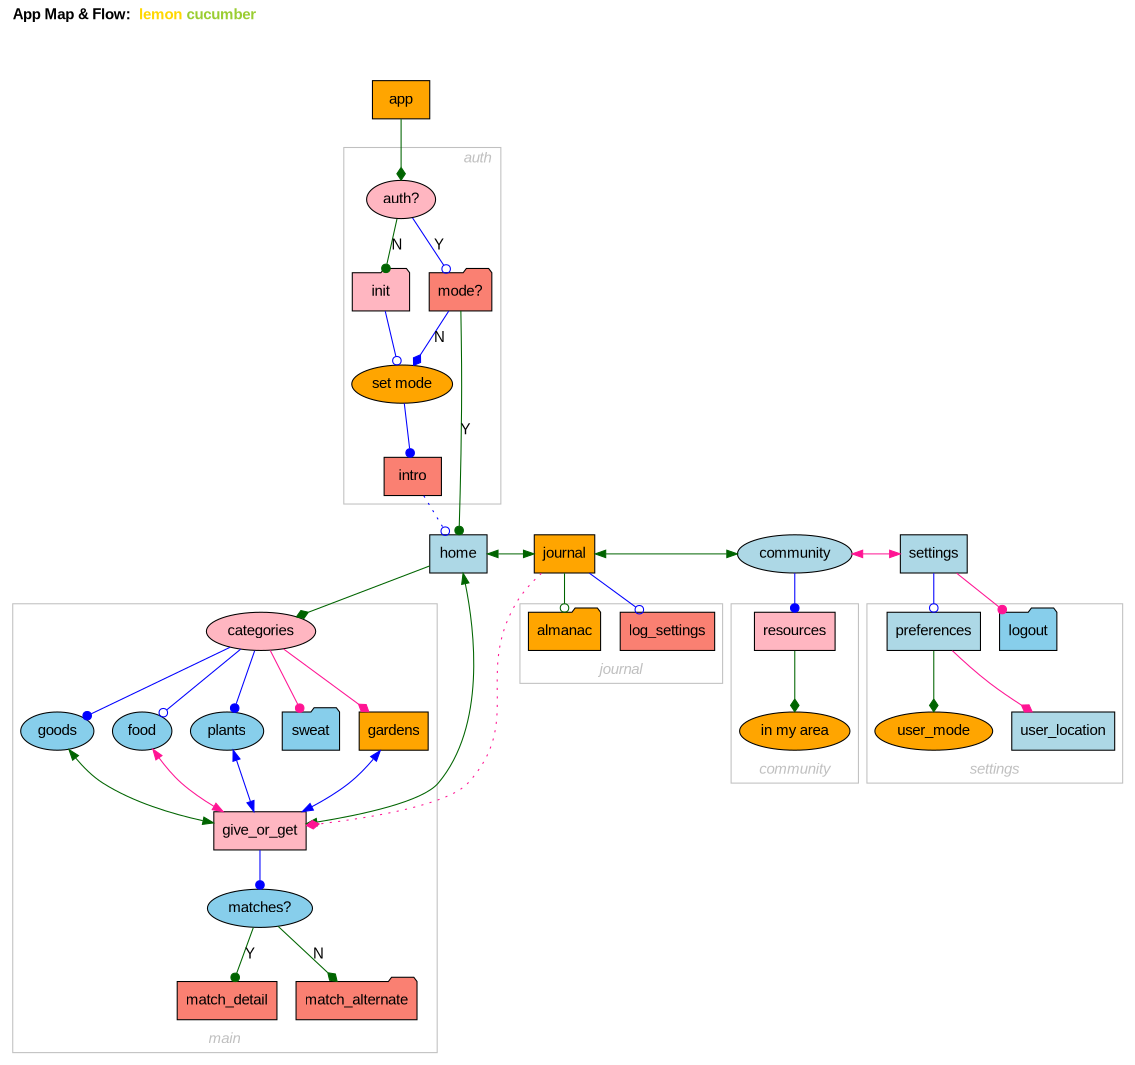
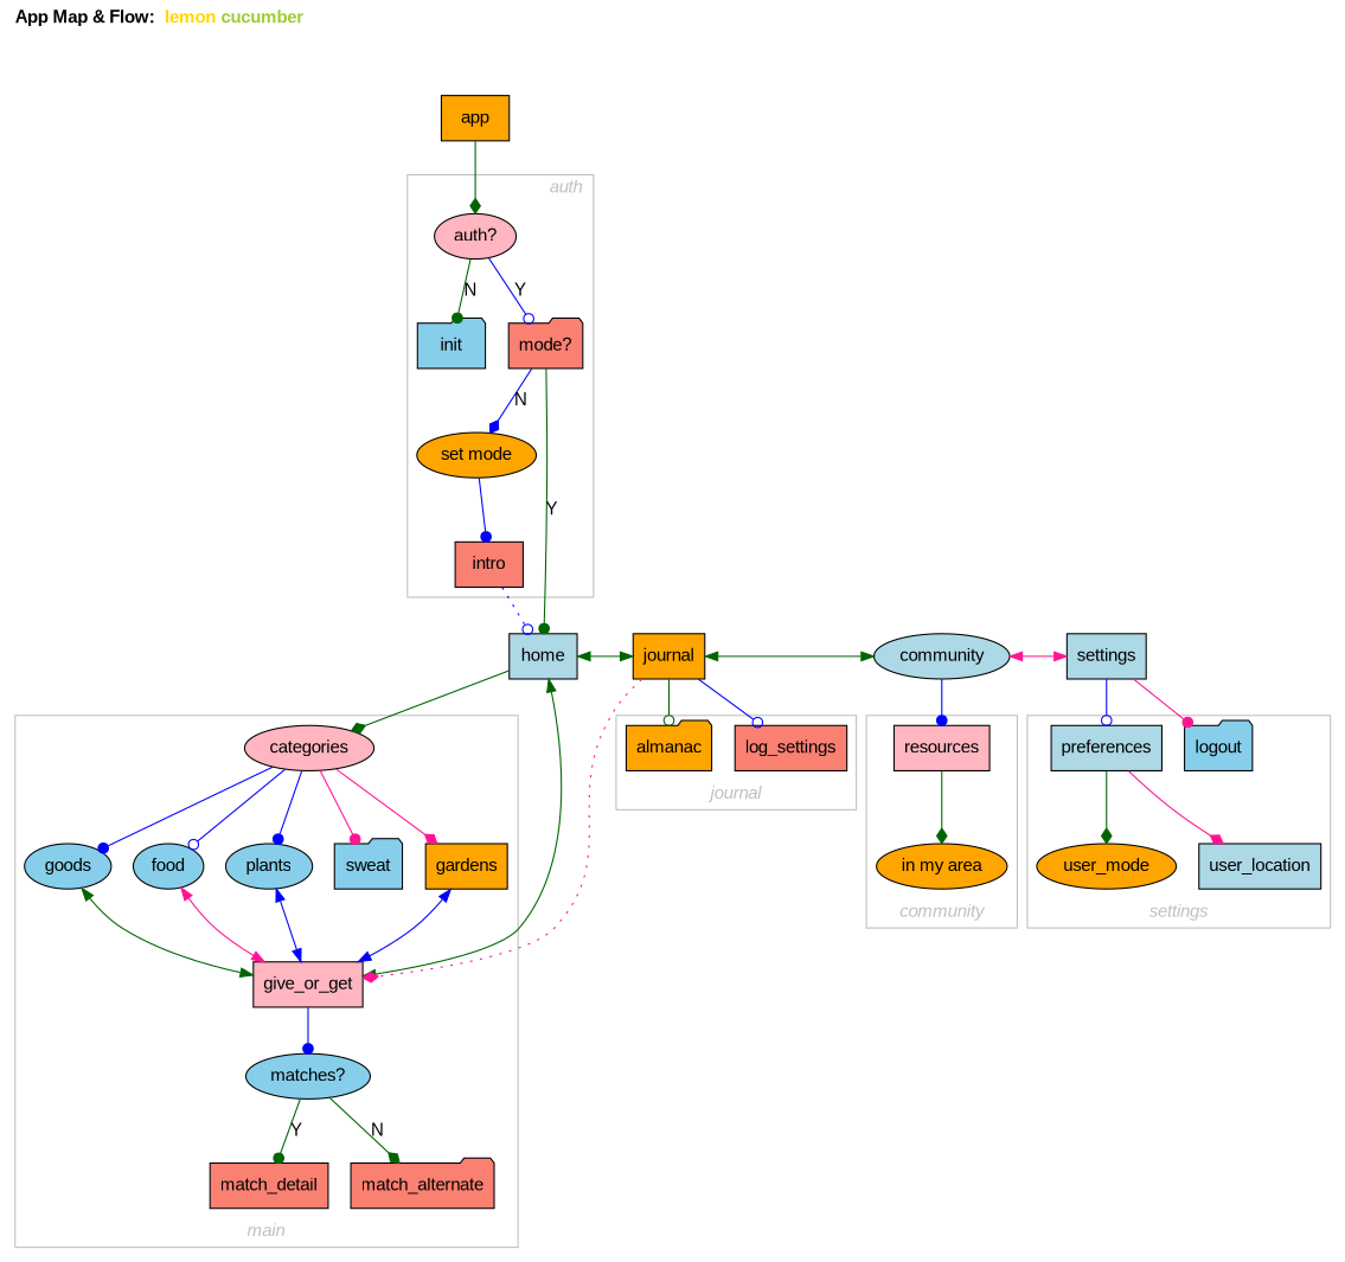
  digraph {
    fontname=Arial
    label=<<font color="black"><b>App Map &amp; Flow: </b></font> <font color="gold"><b>lemon</b></font><font color="yellowgreen"><b> cucumber</b></font><br /><br />>
    labelfontname=Arial
    labeljust=l
    labelloc=t
    node [fillcolor=orange fontname=Arial shape=box style=filled]
    edge [color=blue fontname=Arial arrowhead=dot]
    home [fillcolor=lightblue]
    journal
    settings [fillcolor=lightblue]
    community [fillcolor=lightblue shape=ellipse]
    n5 [fillcolor=lightpink label="auth?" shape=ellipse]
    n6 [fillcolor=salmon label="mode?" shape=folder]
-   init [fillcolor=lightpink shape=folder]
+   init [fillcolor=skyblue shape=folder]
    n8 [label="set mode" shape=ellipse]
    intro [fillcolor=salmon]
    categories [fillcolor=lightpink shape=ellipse]
    food [fillcolor=skyblue shape=ellipse]
    plants [fillcolor=skyblue shape=ellipse]
    goods [fillcolor=skyblue shape=ellipse]
    sweat [fillcolor=skyblue shape=folder]
    gardens
    give_or_get [fillcolor=lightpink]
    n17 [fillcolor=skyblue label="matches?" shape=ellipse]
    match_detail [fillcolor=salmon]
    match_alternate [fillcolor=salmon shape=folder]
    almanac [shape=folder]
    n21 [fillcolor=salmon label=log_settings]
    resources [fillcolor=lightpink]
    n23 [label="in my area" shape=ellipse]
    preferences [fillcolor=lightblue]
    logout [fillcolor=skyblue shape=folder]
    user_mode [shape=ellipse]
    user_location [fillcolor=lightblue]
    app
    subgraph sub_1 {
      rank=same
      home
      journal
      settings
      community
    }
    subgraph cluster_2 {
      color=grey
      label=<<font color="grey"><i>auth</i></font>>
      labeljust=r
      n5
      n6
      init
      n8
      intro
    }
    subgraph cluster_3 {
    }
    subgraph cluster_4 {
      color=grey
      label=<<font color="grey"><i>main</i></font>>
      labeljust=c
      labelloc=b
      categories
      food
      plants
      goods
      sweat
      gardens
      give_or_get
      n17
      match_detail
      match_alternate
    }
    subgraph cluster_5 {
      color=grey
      label=<<font color="grey"><i>journal</i></font>>
      labeljust=c
      labelloc=b
      almanac
      n21
    }
    subgraph cluster_6 {
      color=grey
      label=<<font color="grey"><i>community</i></font>>
      labeljust=c
      labelloc=b
      resources
      n23
    }
    subgraph cluster_7 {
      color=grey
      label=<<font color="grey"><i>settings</i></font>>
      labeljust=c
      labelloc=b
      preferences
      logout
      user_mode
      user_location
    }
    home -> journal [color=darkgreen dir=both arrowhead=""]
    home -> categories [arrowhead=diamond color=darkgreen]
    home -> give_or_get [color=darkgreen dir=both arrowhead=""]
    journal -> community [color=darkgreen dir=both arrowhead=""]
    journal -> give_or_get [arrowhead=diamond color=deeppink style=dotted]
    journal -> almanac [arrowhead=odot color=darkgreen]
    journal -> n21 [arrowhead=odot]
    settings -> preferences [arrowhead=odot]
    settings -> logout [color=deeppink]
    community -> settings [color=deeppink dir=both arrowhead=""]
    community -> resources
    n5 -> n6 [arrowhead=odot label=Y]
    n5 -> init [color=darkgreen label=N]
    n6 -> home [color=darkgreen label=Y]
    n6 -> n8 [arrowhead=diamond label=N]
-   init -> n8 [arrowhead=odot]
    n8 -> intro
    intro -> home [arrowhead=odot style=dotted]
    categories -> food [arrowhead=odot]
    categories -> plants
    categories -> goods
    categories -> sweat [color=deeppink]
    categories -> gardens [arrowhead=diamond color=deeppink]
    food -> give_or_get [color=deeppink dir=both arrowhead=""]
    plants -> give_or_get [dir=both arrowhead=""]
    goods -> give_or_get [color=darkgreen dir=both arrowhead=""]
    gardens -> give_or_get [dir=both arrowhead=""]
    give_or_get -> n17
    n17 -> match_detail [color=darkgreen label=Y]
    n17 -> match_alternate [arrowhead=diamond color=darkgreen label=N]
    resources -> n23 [arrowhead=diamond color=darkgreen]
    preferences -> user_mode [arrowhead=diamond color=darkgreen]
    preferences -> user_location [arrowhead=diamond color=deeppink]
    app -> n5 [arrowhead=diamond color=darkgreen]
  }
